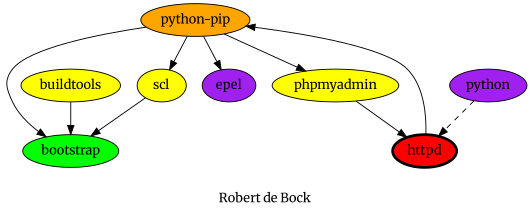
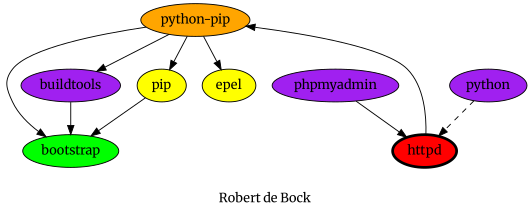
  digraph {
    fontname=Merriweather
    label="Robert de Bock"
    node [fillcolor=yellow fontname=Merriweather style=filled]
    edge [fontname=Merriweather]
    bootstrap [fillcolor=green]
-   buildtools
-   scl
+   buildtools [fillcolor=purple]
+   scl [label=pip]
    "python-pip" [fillcolor=orange]
-   epel [fillcolor=purple]
+   epel
    httpd [fillcolor=red penwidth=3]
-   phpmyadmin
+   phpmyadmin [fillcolor=purple]
    n8 [fillcolor=purple label=python]
    buildtools -> bootstrap
    scl -> bootstrap
    "python-pip" -> bootstrap
-   "python-pip" -> phpmyadmin
+   "python-pip" -> buildtools
    "python-pip" -> scl
    "python-pip" -> epel
    httpd -> "python-pip"
    phpmyadmin -> httpd
    n8 -> httpd [style=dashed]
  }
